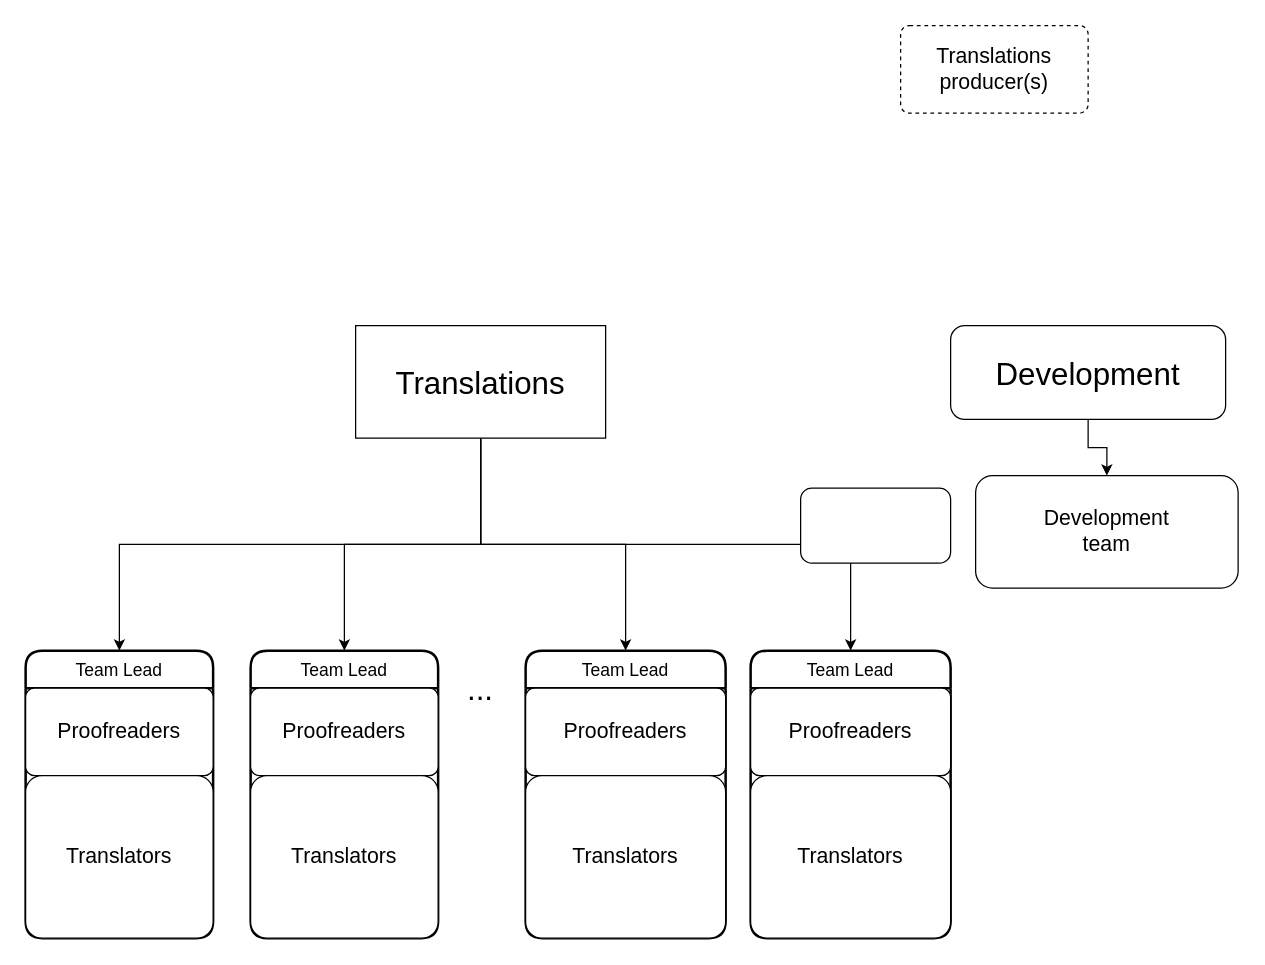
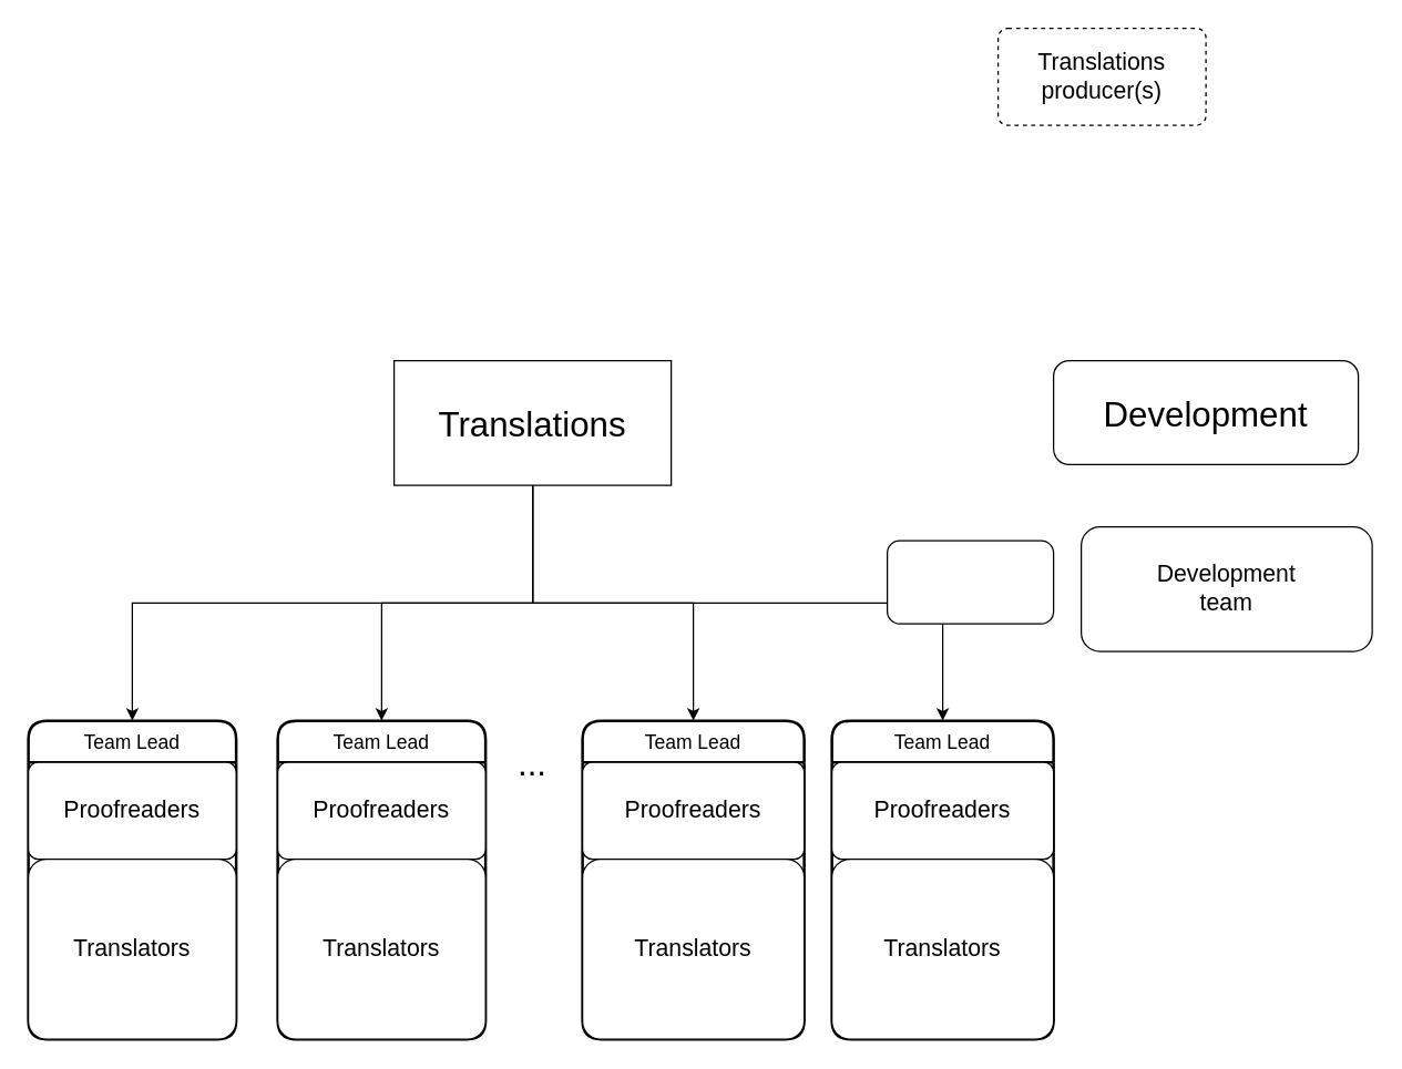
  <mxCell id="0" />
  <mxCell id="1" parent="0" />
  <mxCell id="2" style="edgeStyle=orthogonalEdgeStyle;rounded=0;orthogonalLoop=1;jettySize=auto;html=1;exitX=0.5;exitY=1;exitDx=0;exitDy=0;entryX=0.5;entryY=0;entryDx=0;entryDy=0;" edge="1" parent="1" source="6" target="11"><mxGeometry relative="1" as="geometry"><mxPoint x="280" y="520" as="targetPoint" /></mxGeometry></mxCell>
  <mxCell id="3" style="edgeStyle=orthogonalEdgeStyle;rounded=0;orthogonalLoop=1;jettySize=auto;html=1;exitX=0.5;exitY=1;exitDx=0;exitDy=0;entryX=0.5;entryY=0;entryDx=0;entryDy=0;" edge="1" parent="1" source="6" target="8"><mxGeometry relative="1" as="geometry"><mxPoint x="100" y="520" as="targetPoint" /></mxGeometry></mxCell>
  <mxCell id="4" style="edgeStyle=orthogonalEdgeStyle;rounded=0;orthogonalLoop=1;jettySize=auto;html=1;exitX=0.5;exitY=1;exitDx=0;exitDy=0;entryX=0.5;entryY=0;entryDx=0;entryDy=0;" edge="1" parent="1" source="6" target="14"><mxGeometry relative="1" as="geometry"><mxPoint x="490" y="520" as="targetPoint" /></mxGeometry></mxCell>
  <mxCell id="5" style="edgeStyle=orthogonalEdgeStyle;rounded=0;orthogonalLoop=1;jettySize=auto;html=1;exitX=0.5;exitY=1;exitDx=0;exitDy=0;entryX=0.5;entryY=0;entryDx=0;entryDy=0;" edge="1" parent="1" source="6" target="17"><mxGeometry relative="1" as="geometry"><mxPoint x="680" y="520" as="targetPoint" /></mxGeometry></mxCell>
  <mxCell id="6" value="Translations" style="whiteSpace=wrap;html=1;fontSize=25;rounded=0;" vertex="1" parent="1"><mxGeometry x="284" y="260" width="200" height="90" as="geometry" /></mxCell>
  <mxCell id="7" value="&lt;div style=&quot;font-size: 25px;&quot;&gt;...&lt;/div&gt;" style="text;html=1;strokeColor=none;fillColor=none;align=center;verticalAlign=middle;whiteSpace=wrap;rounded=0;fontSize=25;" vertex="1" parent="1"><mxGeometry x="364" y="540" width="40" height="20" as="geometry" /></mxCell>
  <mxCell id="8" value="Team Lead" style="swimlane;childLayout=stackLayout;horizontal=1;startSize=30;horizontalStack=0;rounded=1;fontSize=14;fontStyle=0;strokeWidth=2;resizeParent=0;resizeLast=1;shadow=0;dashed=0;align=center;" vertex="1" parent="1"><mxGeometry x="20" y="520" width="150" height="230" as="geometry" /></mxCell>
  <mxCell id="9" value="Proofreaders" style="rounded=1;arcSize=10;whiteSpace=wrap;html=1;align=center;fontSize=17;" vertex="1" parent="8"><mxGeometry y="30" width="150" height="70" as="geometry" /></mxCell>
  <mxCell id="10" value="&lt;div&gt;Translators&lt;/div&gt;" style="rounded=1;arcSize=10;whiteSpace=wrap;html=1;align=center;fontSize=17;" vertex="1" parent="8"><mxGeometry y="100" width="150" height="130" as="geometry" /></mxCell>
  <mxCell id="11" value="Team Lead" style="swimlane;childLayout=stackLayout;horizontal=1;startSize=30;horizontalStack=0;rounded=1;fontSize=14;fontStyle=0;strokeWidth=2;resizeParent=0;resizeLast=1;shadow=0;dashed=0;align=center;" vertex="1" parent="1"><mxGeometry x="200" y="520" width="150" height="230" as="geometry" /></mxCell>
  <mxCell id="12" value="Proofreaders" style="rounded=1;arcSize=10;whiteSpace=wrap;html=1;align=center;fontSize=17;" vertex="1" parent="11"><mxGeometry y="30" width="150" height="70" as="geometry" /></mxCell>
  <mxCell id="13" value="&lt;div&gt;Translators&lt;/div&gt;" style="rounded=1;arcSize=10;whiteSpace=wrap;html=1;align=center;fontSize=17;" vertex="1" parent="11"><mxGeometry y="100" width="150" height="130" as="geometry" /></mxCell>
  <mxCell id="14" value="Team Lead" style="swimlane;childLayout=stackLayout;horizontal=1;startSize=30;horizontalStack=0;rounded=1;fontSize=14;fontStyle=0;strokeWidth=2;resizeParent=0;resizeLast=1;shadow=0;dashed=0;align=center;" vertex="1" parent="1"><mxGeometry x="420" y="520" width="160" height="230" as="geometry" /></mxCell>
  <mxCell id="15" value="Proofreaders" style="rounded=1;arcSize=10;whiteSpace=wrap;html=1;align=center;fontSize=17;" vertex="1" parent="14"><mxGeometry y="30" width="160" height="70" as="geometry" /></mxCell>
  <mxCell id="16" value="&lt;div&gt;Translators&lt;/div&gt;" style="rounded=1;arcSize=10;whiteSpace=wrap;html=1;align=center;fontSize=17;" vertex="1" parent="14"><mxGeometry y="100" width="160" height="130" as="geometry" /></mxCell>
  <mxCell id="17" value="Team Lead" style="swimlane;childLayout=stackLayout;horizontal=1;startSize=30;horizontalStack=0;rounded=1;fontSize=14;fontStyle=0;strokeWidth=2;resizeParent=0;resizeLast=1;shadow=0;dashed=0;align=center;" vertex="1" parent="1"><mxGeometry x="600" y="520" width="160" height="230" as="geometry" /></mxCell>
  <mxCell id="18" value="Proofreaders" style="rounded=1;arcSize=10;whiteSpace=wrap;html=1;align=center;fontSize=17;" vertex="1" parent="17"><mxGeometry y="30" width="160" height="70" as="geometry" /></mxCell>
  <mxCell id="19" value="&lt;div&gt;Translators&lt;/div&gt;" style="rounded=1;arcSize=10;whiteSpace=wrap;html=1;align=center;fontSize=17;" vertex="1" parent="17"><mxGeometry y="100" width="160" height="130" as="geometry" /></mxCell>
  <mxCell id="20" value="&lt;div&gt;Translations producer(s)&lt;/div&gt;" style="rounded=1;arcSize=10;whiteSpace=wrap;html=1;align=center;fontSize=17;dashed=1;" vertex="1" parent="1"><mxGeometry x="720" y="20" width="150" height="70" as="geometry" /></mxCell>
  <mxCell id="21" value="&lt;div&gt;Development&lt;/div&gt;&lt;div&gt;team&lt;/div&gt;" style="rounded=1;whiteSpace=wrap;html=1;fontSize=17;" vertex="1" parent="1"><mxGeometry x="780" y="380" width="210" height="90" as="geometry" /></mxCell>
- <mxCell id="22" value="" style="edgeStyle=orthogonalEdgeStyle;rounded=0;orthogonalLoop=1;jettySize=auto;html=1;fontSize=25;" edge="1" parent="1" source="23" target="21"><mxGeometry relative="1" as="geometry" /></mxCell>
  <mxCell id="23" value="&lt;div&gt;Development&lt;/div&gt;" style="rounded=1;whiteSpace=wrap;html=1;fontSize=25;" vertex="1" parent="1"><mxGeometry x="760" y="260" width="220" height="75" as="geometry" /></mxCell>
  <mxCell id="24" value="" style="rounded=1;whiteSpace=wrap;html=1;fontSize=25;" vertex="1" parent="1"><mxGeometry x="640" y="390" width="120" height="60" as="geometry" /></mxCell>
